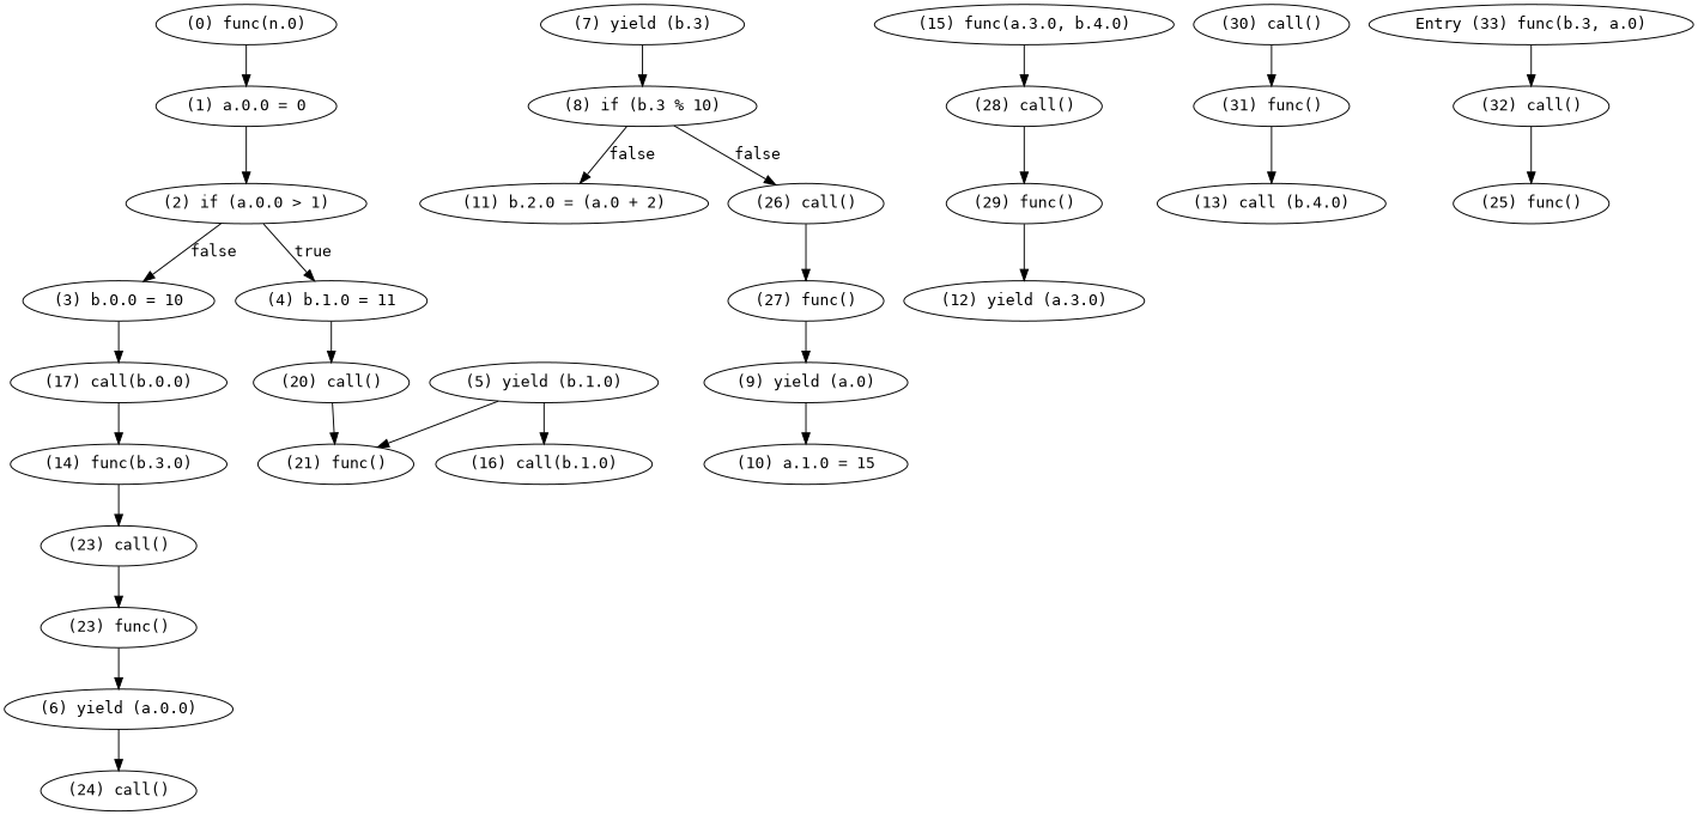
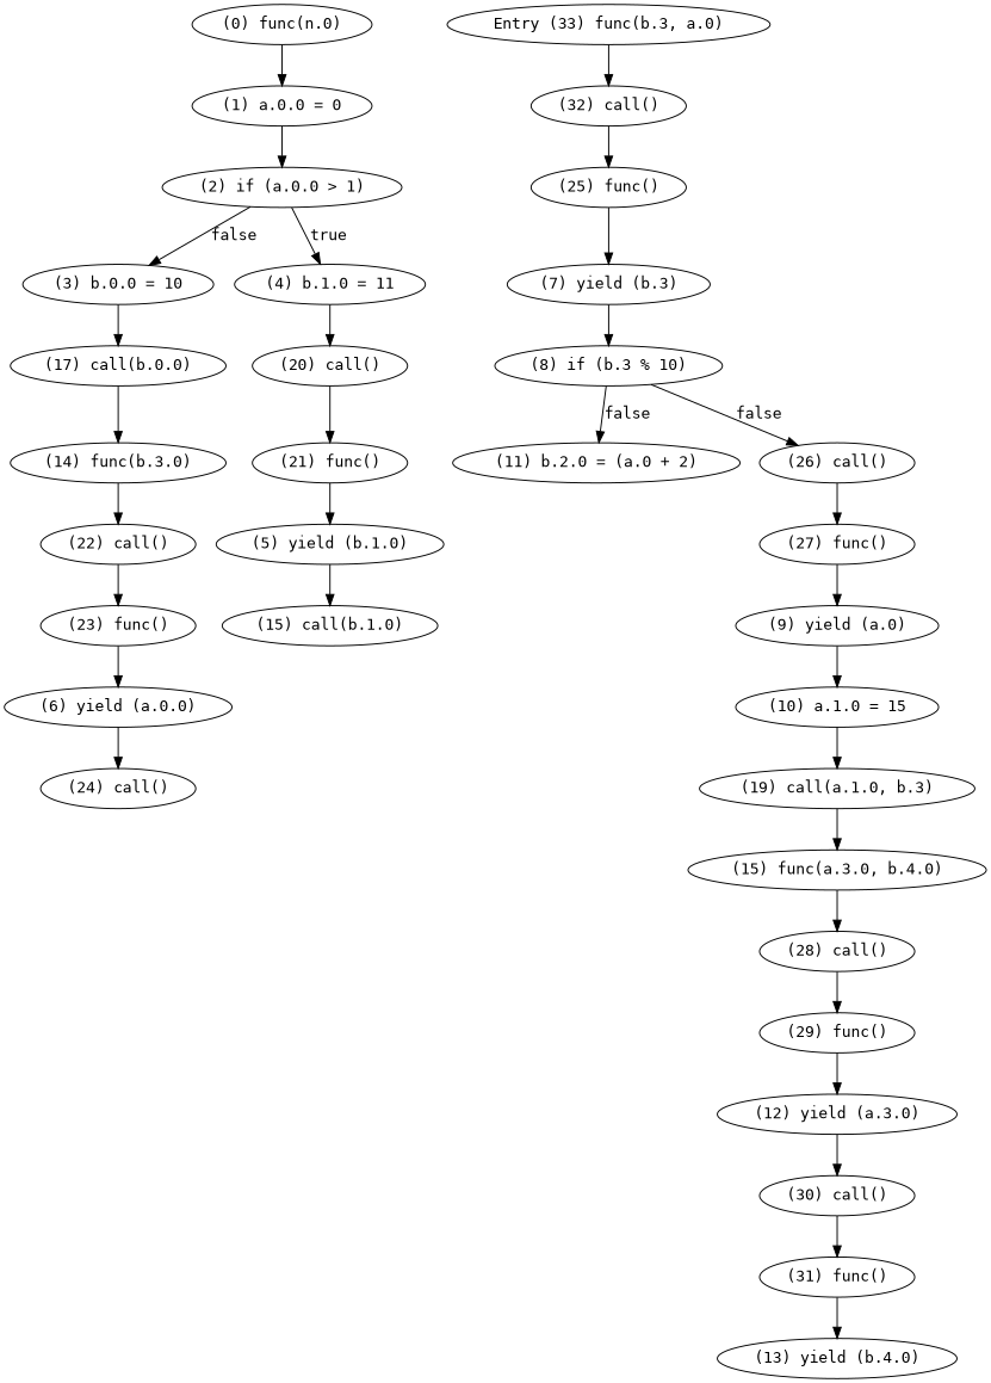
  digraph {
    fontname="DejaVu Sans Mono"
    node [fontname="DejaVu Sans Mono"]
    edge [fontname="DejaVu Sans Mono"]
    n1 [label="(0) func(n.0)"]
    n2 [label="(1) a.0.0 = 0"]
    n3 [label="(2) if (a.0.0 > 1)"]
    n4 [label="(3) b.0.0 = 10"]
    n5 [label="(4) b.1.0 = 11"]
    n6 [label="(17) call(b.0.0)"]
    n7 [label="(20) call()"]
    n8 [label="(14) func(b.3.0)"]
    n9 [label="(21) func()"]
    n10 [label="(5) yield (b.1.0)"]
-   n11 [label="(16) call(b.1.0)"]
+   n11 [label="(15) call(b.1.0)"]
    n12 [label="(6) yield (a.0.0)"]
    n13 [label="(24) call()"]
    n14 [label="(7) yield (b.3)"]
    n15 [label="(8) if (b.3 % 10)"]
    n16 [label="(11) b.2.0 = (a.0 + 2)"]
    n17 [label="(26) call()"]
    n18 [label="(27) func()"]
    n19 [label="(9) yield (a.0)"]
    n20 [label="(10) a.1.0 = 15"]
+   n21 [label="(19) call(a.1.0, b.3)"]
    n22 [label="(15) func(a.3.0, b.4.0)"]
    n23 [label="(12) yield (a.3.0)"]
    n24 [label="(30) call()"]
    n25 [label="(31) func()"]
-   n26 [label="(13) call (b.4.0)"]
-   n27 [label="(23) call()"]
+   n26 [label="(13) yield (b.4.0)"]
+   n27 [label="(22) call()"]
    n28 [label="(23) func()"]
    n29 [label="(28) call()"]
    n30 [label="(29) func()"]
    n31 [label="(25) func()"]
    n32 [label="(32) call()"]
    n33 [label="Entry (33) func(b.3, a.0)"]
    n1 -> n2
    n2 -> n3
    n3 -> n4 [label=false]
    n3 -> n5 [label=true]
    n4 -> n6
    n5 -> n7
    n6 -> n8
    n7 -> n9
    n8 -> n27
-   n10 -> n9
+   n9 -> n10
    n10 -> n11
    n12 -> n13
    n14 -> n15
    n15 -> n16 [label=false]
    n15 -> n17 [label=false]
    n17 -> n18
    n18 -> n19
    n19 -> n20
+   n20 -> n21
+   n21 -> n22
    n22 -> n29
+   n23 -> n24
    n24 -> n25
    n25 -> n26
    n27 -> n28
    n28 -> n12
    n29 -> n30
    n30 -> n23
+   n31 -> n14
    n32 -> n31
    n33 -> n32
  }
